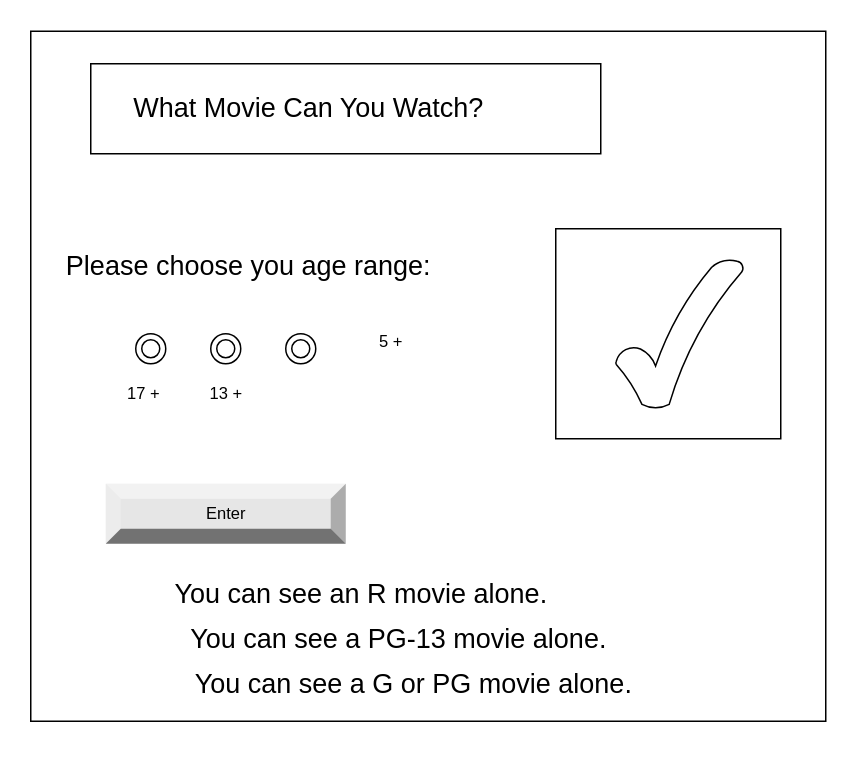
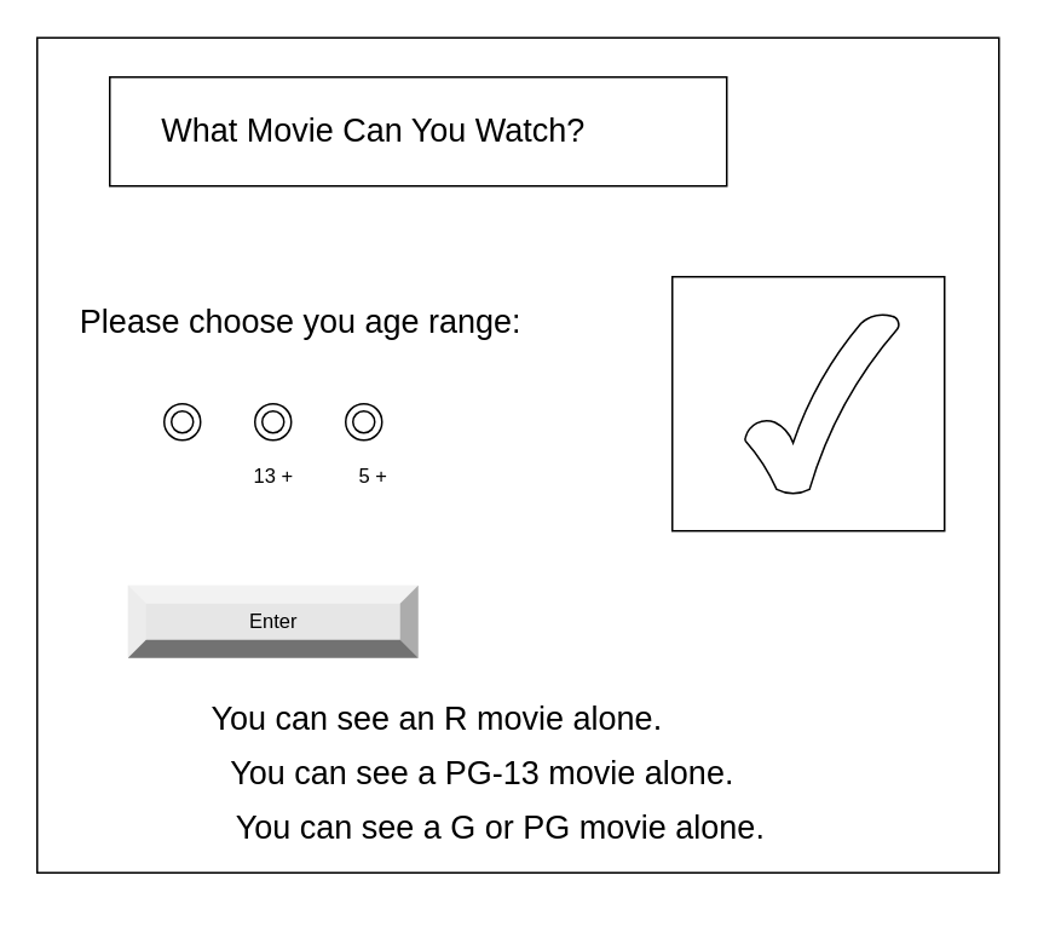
  <mxCell id="0" />
  <mxCell id="1" parent="0" />
  <mxCell id="2" value="" style="verticalLabelPosition=bottom;verticalAlign=top;html=1;shape=mxgraph.basic.rect;fillColor2=none;strokeWidth=1;size=20;indent=5;" parent="1" vertex="1"><mxGeometry x="20" y="20.38" width="530" height="460" as="geometry" /></mxCell>
  <mxCell id="3" value="" style="verticalLabelPosition=bottom;verticalAlign=top;html=1;shape=mxgraph.basic.rect;fillColor2=none;strokeWidth=1;size=20;indent=5;" parent="1" vertex="1"><mxGeometry x="60" y="42" width="340" height="60" as="geometry" /></mxCell>
  <mxCell id="4" value="&lt;font style=&quot;font-size: 18px&quot;&gt;What Movie Can You Watch?&lt;/font&gt;" style="text;html=1;resizable=0;autosize=1;align=center;verticalAlign=middle;points=[];fillColor=none;strokeColor=none;rounded=0;" parent="1" vertex="1"><mxGeometry x="80" y="62" width="250" height="20" as="geometry" /></mxCell>
  <mxCell id="5" value="Please choose you age range:" style="text;html=1;resizable=0;autosize=1;align=center;verticalAlign=middle;points=[];fillColor=none;strokeColor=none;rounded=0;fontSize=18;" parent="1" vertex="1"><mxGeometry x="35" y="162" width="260" height="30" as="geometry" /></mxCell>
  <mxCell id="6" value="You can see an R movie alone.&lt;br&gt;&amp;nbsp;" style="text;html=1;align=center;verticalAlign=middle;resizable=0;points=[];autosize=1;strokeColor=none;fillColor=none;fontSize=18;" parent="1" vertex="1"><mxGeometry x="110" y="382" width="260" height="50" as="geometry" /></mxCell>
  <mxCell id="7" value="" style="ellipse;shape=doubleEllipse;whiteSpace=wrap;html=1;aspect=fixed;" vertex="1" parent="1"><mxGeometry x="90" y="222" width="20" height="20" as="geometry" /></mxCell>
  <mxCell id="8" value="" style="ellipse;shape=doubleEllipse;whiteSpace=wrap;html=1;aspect=fixed;" vertex="1" parent="1"><mxGeometry x="140" y="222" width="20" height="20" as="geometry" /></mxCell>
  <mxCell id="9" value="" style="ellipse;shape=doubleEllipse;whiteSpace=wrap;html=1;aspect=fixed;" vertex="1" parent="1"><mxGeometry x="190" y="222" width="20" height="20" as="geometry" /></mxCell>
- <mxCell id="10" value="&lt;font style=&quot;font-size: 11px&quot;&gt;17 +&lt;/font&gt;" style="text;html=1;resizable=0;autosize=1;align=center;verticalAlign=middle;points=[];fillColor=none;strokeColor=none;rounded=0;" vertex="1" parent="1"><mxGeometry x="75" y="252" width="40" height="20" as="geometry" /></mxCell>
  <mxCell id="11" value="&lt;font style=&quot;font-size: 11px&quot;&gt;13 +&lt;/font&gt;" style="text;html=1;resizable=0;autosize=1;align=center;verticalAlign=middle;points=[];fillColor=none;strokeColor=none;rounded=0;" vertex="1" parent="1"><mxGeometry x="130" y="252" width="40" height="20" as="geometry" /></mxCell>
- <mxCell id="12" value="&lt;font style=&quot;font-size: 11px&quot;&gt;5 +&lt;/font&gt;" style="text;html=1;resizable=0;autosize=1;align=center;verticalAlign=middle;points=[];fillColor=none;strokeColor=none;rounded=0;" vertex="1" parent="1"><mxGeometry x="245" y="217" width="30" height="20" as="geometry" /></mxCell>
+ <mxCell id="12" value="&lt;font style=&quot;font-size: 11px&quot;&gt;5 +&lt;/font&gt;" style="text;html=1;resizable=0;autosize=1;align=center;verticalAlign=middle;points=[];fillColor=none;strokeColor=none;rounded=0;" vertex="1" parent="1"><mxGeometry x="190" y="252" width="30" height="20" as="geometry" /></mxCell>
  <mxCell id="13" value="Enter" style="labelPosition=center;verticalLabelPosition=middle;align=center;html=1;shape=mxgraph.basic.shaded_button;dx=10;fillColor=#E6E6E6;strokeColor=none;fontSize=11;" vertex="1" parent="1"><mxGeometry x="70" y="322" width="160" height="40" as="geometry" /></mxCell>
  <mxCell id="14" value="You can see a PG-13 movie alone.&lt;br&gt;&amp;nbsp;" style="text;html=1;align=center;verticalAlign=middle;resizable=0;points=[];autosize=1;strokeColor=none;fillColor=none;fontSize=18;" vertex="1" parent="1"><mxGeometry x="120" y="412" width="290" height="50" as="geometry" /></mxCell>
  <mxCell id="15" value="You can see a G or PG movie alone.&lt;br&gt;&amp;nbsp;" style="text;html=1;align=center;verticalAlign=middle;resizable=0;points=[];autosize=1;strokeColor=none;fillColor=none;fontSize=18;" vertex="1" parent="1"><mxGeometry x="120" y="442" width="310" height="50" as="geometry" /></mxCell>
  <mxCell id="16" value="" style="verticalLabelPosition=bottom;verticalAlign=top;html=1;shape=mxgraph.basic.rect;fillColor2=none;strokeWidth=1;size=20;indent=5;fontSize=14;" vertex="1" parent="1"><mxGeometry x="370" y="152" width="150" height="140" as="geometry" /></mxCell>
  <mxCell id="17" value="" style="verticalLabelPosition=bottom;verticalAlign=top;html=1;shape=mxgraph.basic.tick;fontSize=14;" vertex="1" parent="1"><mxGeometry x="410" y="172" width="85" height="100" as="geometry" /></mxCell>
